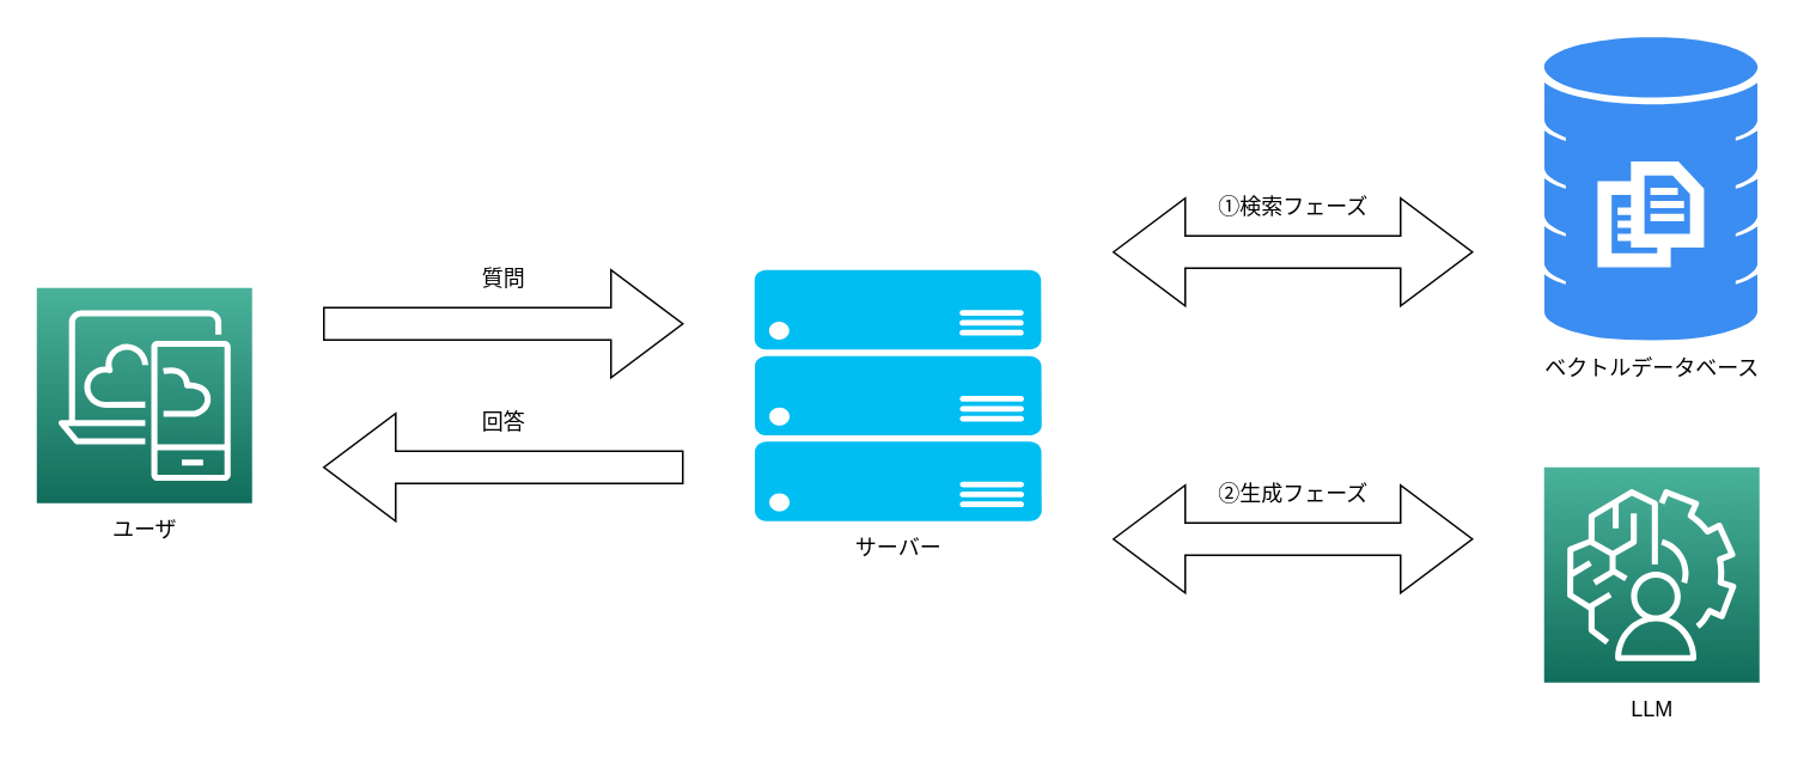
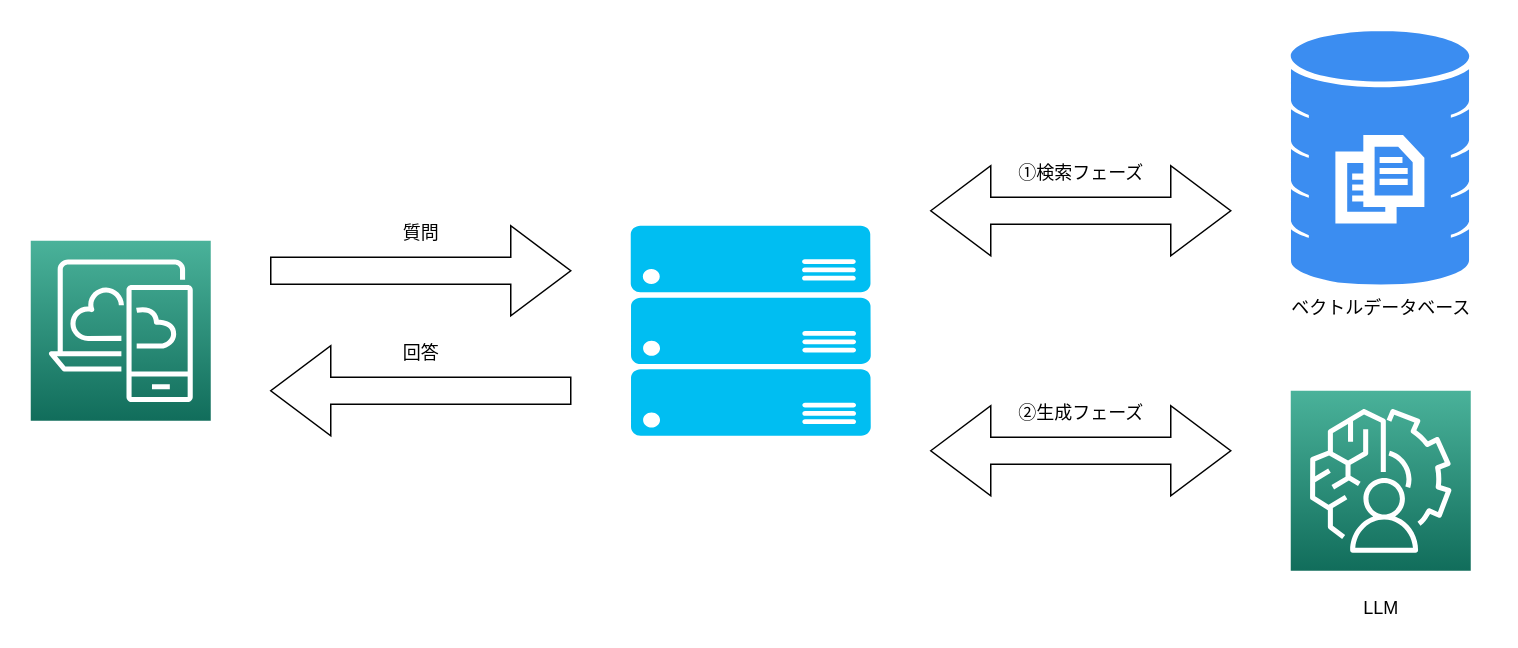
  <mxCell id="0" />
  <mxCell id="1" parent="0" />
  <mxCell id="2" value="" style="sketch=0;points=[[0,0,0],[0.25,0,0],[0.5,0,0],[0.75,0,0],[1,0,0],[0,1,0],[0.25,1,0],[0.5,1,0],[0.75,1,0],[1,1,0],[0,0.25,0],[0,0.5,0],[0,0.75,0],[1,0.25,0],[1,0.5,0],[1,0.75,0]];outlineConnect=0;fontColor=#232F3E;gradientColor=#4AB29A;gradientDirection=north;fillColor=#116D5B;strokeColor=#ffffff;dashed=0;verticalLabelPosition=bottom;verticalAlign=top;align=center;html=1;fontSize=12;fontStyle=0;aspect=fixed;shape=mxgraph.aws4.resourceIcon;resIcon=mxgraph.aws4.desktop_and_app_streaming;" parent="1" vertex="1"><mxGeometry x="20" y="160" width="120" height="120" as="geometry" /></mxCell>
  <mxCell id="3" value="" style="sketch=0;points=[[0,0,0],[0.25,0,0],[0.5,0,0],[0.75,0,0],[1,0,0],[0,1,0],[0.25,1,0],[0.5,1,0],[0.75,1,0],[1,1,0],[0,0.25,0],[0,0.5,0],[0,0.75,0],[1,0.25,0],[1,0.5,0],[1,0.75,0]];outlineConnect=0;fontColor=#232F3E;gradientColor=#4AB29A;gradientDirection=north;fillColor=#116D5B;strokeColor=#ffffff;dashed=0;verticalLabelPosition=bottom;verticalAlign=top;align=center;html=1;fontSize=12;fontStyle=0;aspect=fixed;shape=mxgraph.aws4.resourceIcon;resIcon=mxgraph.aws4.augmented_ai;" parent="1" vertex="1"><mxGeometry x="860" y="260" width="120" height="120" as="geometry" /></mxCell>
  <mxCell id="4" value="" style="verticalLabelPosition=bottom;html=1;verticalAlign=top;align=center;strokeColor=none;fillColor=#00BEF2;shape=mxgraph.azure.server_rack;" parent="1" vertex="1"><mxGeometry x="420" y="150" width="160" height="140" as="geometry" /></mxCell>
  <mxCell id="5" value="" style="sketch=0;html=1;aspect=fixed;strokeColor=none;shadow=0;align=center;verticalAlign=top;fillColor=#3B8DF1;shape=mxgraph.gcp2.database_3" parent="1" vertex="1"><mxGeometry x="860" y="20" width="119" height="170" as="geometry" /></mxCell>
  <mxCell id="6" value="" style="shape=doubleArrow;whiteSpace=wrap;html=1;" parent="1" vertex="1"><mxGeometry x="620" y="110" width="200" height="60" as="geometry" /></mxCell>
  <mxCell id="7" value="" style="shape=doubleArrow;whiteSpace=wrap;html=1;" parent="1" vertex="1"><mxGeometry x="620" y="270" width="200" height="60" as="geometry" /></mxCell>
  <mxCell id="8" value="①検索フェーズ" style="text;html=1;align=center;verticalAlign=middle;resizable=0;points=[];autosize=1;strokeColor=none;fillColor=none;fontColor=#000000;" parent="1" vertex="1"><mxGeometry x="665" y="100" width="110" height="30" as="geometry" /></mxCell>
  <mxCell id="9" value="②生成フェーズ" style="text;html=1;align=center;verticalAlign=middle;resizable=0;points=[];autosize=1;strokeColor=none;fillColor=none;fontColor=#000000;" parent="1" vertex="1"><mxGeometry x="665" y="260" width="110" height="30" as="geometry" /></mxCell>
  <mxCell id="10" value="" style="shape=singleArrow;whiteSpace=wrap;html=1;fontColor=#000000;" parent="1" vertex="1"><mxGeometry x="180" y="150" width="200" height="60" as="geometry" /></mxCell>
  <mxCell id="11" value="" style="shape=singleArrow;direction=west;whiteSpace=wrap;html=1;fontColor=#000000;" parent="1" vertex="1"><mxGeometry x="180" y="230" width="200" height="60" as="geometry" /></mxCell>
  <mxCell id="12" value="質問" style="text;html=1;align=center;verticalAlign=middle;resizable=0;points=[];autosize=1;strokeColor=none;fillColor=none;fontColor=#000000;" parent="1" vertex="1"><mxGeometry x="255" y="140" width="50" height="30" as="geometry" /></mxCell>
  <mxCell id="13" value="回答" style="text;html=1;align=center;verticalAlign=middle;resizable=0;points=[];autosize=1;strokeColor=none;fillColor=none;fontColor=#000000;" parent="1" vertex="1"><mxGeometry x="255" y="220" width="50" height="30" as="geometry" /></mxCell>
- <mxCell id="14" value="LLM" style="text;html=1;align=center;verticalAlign=middle;resizable=0;points=[];autosize=1;strokeColor=none;fillColor=none;fontColor=#000000;" parent="1" vertex="1"><mxGeometry x="895" y="380" width="50" height="30" as="geometry" /></mxCell>
+ <mxCell id="14" value="LLM" style="text;html=1;align=center;verticalAlign=middle;resizable=0;points=[];autosize=1;strokeColor=none;fillColor=none;fontColor=#000000;" parent="1" vertex="1"><mxGeometry x="895" y="390" width="50" height="30" as="geometry" /></mxCell>
  <mxCell id="15" value="ベクトルデータベース" style="text;html=1;align=center;verticalAlign=middle;resizable=0;points=[];autosize=1;strokeColor=none;fillColor=none;fontColor=#000000;" parent="1" vertex="1"><mxGeometry x="850" y="190" width="140" height="30" as="geometry" /></mxCell>
- <mxCell id="16" value="ユーザ" style="text;html=1;align=center;verticalAlign=middle;resizable=0;points=[];autosize=1;strokeColor=none;fillColor=none;fontColor=#000000;" vertex="1" parent="1"><mxGeometry x="50" y="280" width="60" height="30" as="geometry" /></mxCell>
- <mxCell id="17" value="サーバー" style="text;html=1;align=center;verticalAlign=middle;resizable=0;points=[];autosize=1;strokeColor=none;fillColor=none;fontColor=#000000;" vertex="1" parent="1"><mxGeometry x="465" y="290" width="70" height="30" as="geometry" /></mxCell>
